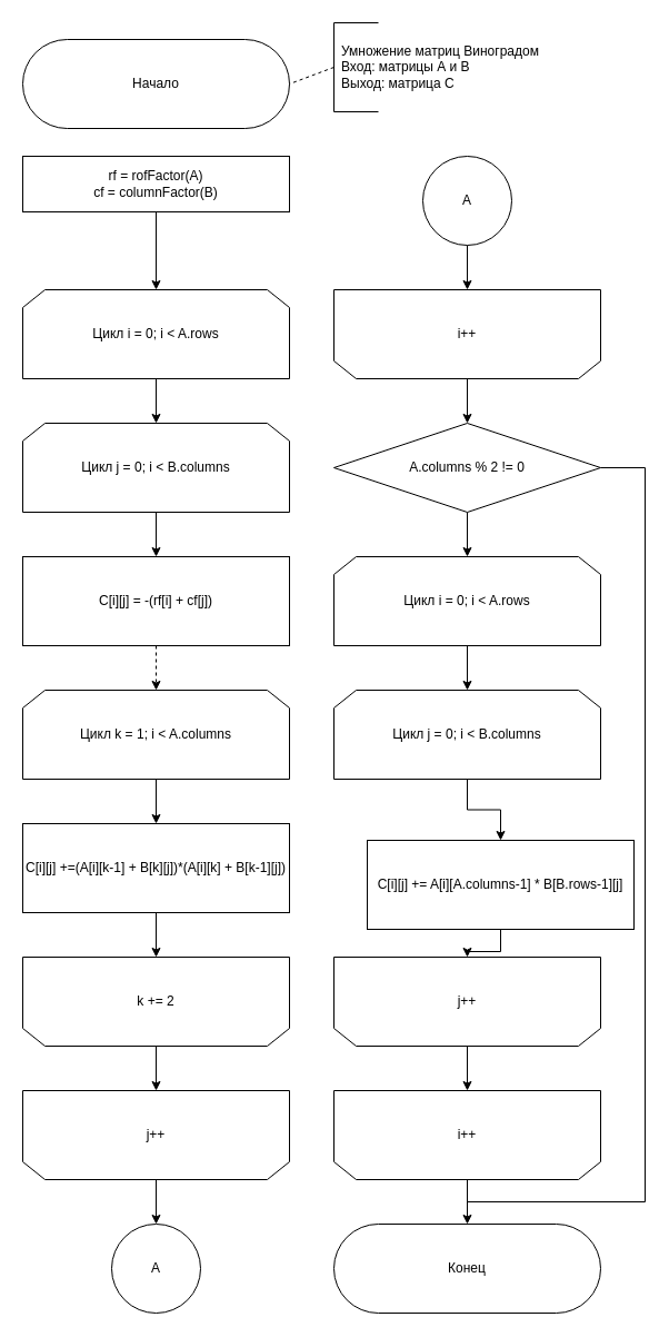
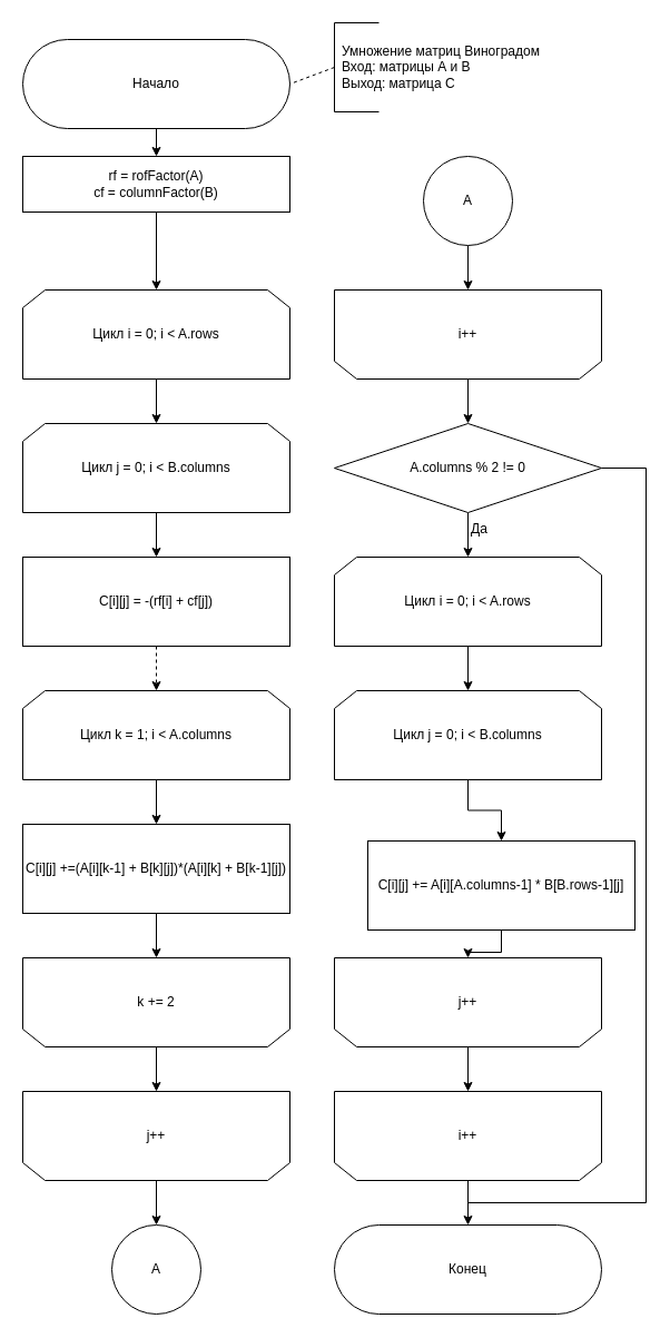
  <mxCell id="0" />
  <mxCell id="1" parent="0" />
+ <mxCell id="2" style="edgeStyle=orthogonalEdgeStyle;rounded=0;orthogonalLoop=1;jettySize=auto;html=1;exitX=0.5;exitY=1;exitDx=0;exitDy=0;entryX=0.5;entryY=0;entryDx=0;entryDy=0;endArrow=classic;endFill=1;" parent="1" source="3" target="24" edge="1"><mxGeometry relative="1" as="geometry" /></mxCell>
  <mxCell id="3" value="Начало" style="rounded=1;whiteSpace=wrap;html=1;shadow=0;arcSize=50;" parent="1" vertex="1"><mxGeometry x="20" y="35" width="240" height="80" as="geometry" /></mxCell>
  <mxCell id="4" style="edgeStyle=orthogonalEdgeStyle;rounded=0;orthogonalLoop=1;jettySize=auto;html=1;exitX=0.5;exitY=1;exitDx=0;exitDy=0;entryX=0.5;entryY=0;entryDx=0;entryDy=0;" parent="1" source="5" target="9" edge="1"><mxGeometry relative="1" as="geometry" /></mxCell>
  <mxCell id="5" value="Цикл i = 0; i &amp;lt; A.rows" style="shape=loopLimit;whiteSpace=wrap;html=1;rounded=0;shadow=0;rotation=0;" parent="1" vertex="1"><mxGeometry x="20" y="260" width="240" height="80" as="geometry" /></mxCell>
  <mxCell id="6" style="orthogonalLoop=1;jettySize=auto;html=1;exitX=0;exitY=0.5;exitDx=0;exitDy=0;exitPerimeter=0;entryX=1;entryY=0.5;entryDx=0;entryDy=0;strokeColor=default;rounded=0;dashed=1;endArrow=none;endFill=0;" parent="1" source="7" target="3" edge="1"><mxGeometry relative="1" as="geometry" /></mxCell>
  <mxCell id="7" value="Умножение матриц Виноградом&lt;br&gt;Вход: матрицы А и B&lt;br&gt;Выход: матрица С" style="strokeWidth=1;html=1;shape=mxgraph.flowchart.annotation_1;align=left;pointerEvents=1;rounded=0;shadow=0;spacingLeft=5;" parent="1" vertex="1"><mxGeometry x="300" y="20" width="40" height="80" as="geometry" /></mxCell>
  <mxCell id="8" style="edgeStyle=orthogonalEdgeStyle;rounded=0;orthogonalLoop=1;jettySize=auto;html=1;entryX=0.5;entryY=0;entryDx=0;entryDy=0;endArrow=classic;endFill=1;" parent="1" source="9" target="22" edge="1"><mxGeometry relative="1" as="geometry" /></mxCell>
  <mxCell id="9" value="Цикл j = 0; i &amp;lt; B.columns" style="shape=loopLimit;whiteSpace=wrap;html=1;rounded=0;shadow=0;rotation=0;" parent="1" vertex="1"><mxGeometry x="20" y="380" width="240" height="80" as="geometry" /></mxCell>
  <mxCell id="10" style="edgeStyle=orthogonalEdgeStyle;rounded=0;orthogonalLoop=1;jettySize=auto;html=1;exitX=0.5;exitY=0;exitDx=0;exitDy=0;" parent="1" source="11" target="20" edge="1"><mxGeometry relative="1" as="geometry" /></mxCell>
  <mxCell id="11" value="k += 2" style="shape=loopLimit;whiteSpace=wrap;rounded=0;shadow=0;rotation=0;perimeter=rectanglePerimeter;html=1;horizontal=1;verticalAlign=middle;direction=west;" parent="1" vertex="1"><mxGeometry x="20" y="860" width="240" height="80" as="geometry" /></mxCell>
  <mxCell id="12" style="edgeStyle=orthogonalEdgeStyle;rounded=0;orthogonalLoop=1;jettySize=auto;html=1;exitX=0.5;exitY=0;exitDx=0;exitDy=0;entryX=0.5;entryY=0;entryDx=0;entryDy=0;endArrow=classic;endFill=1;" parent="1" source="13" target="27" edge="1"><mxGeometry relative="1" as="geometry" /></mxCell>
  <mxCell id="13" value="i++" style="shape=loopLimit;whiteSpace=wrap;rounded=0;shadow=0;rotation=0;perimeter=rectanglePerimeter;html=1;horizontal=1;verticalAlign=middle;direction=west;" parent="1" vertex="1"><mxGeometry x="300" y="260" width="240" height="80" as="geometry" /></mxCell>
  <mxCell id="14" style="edgeStyle=orthogonalEdgeStyle;rounded=0;orthogonalLoop=1;jettySize=auto;html=1;exitX=0.5;exitY=1;exitDx=0;exitDy=0;entryX=0.5;entryY=1;entryDx=0;entryDy=0;" parent="1" source="15" target="11" edge="1"><mxGeometry relative="1" as="geometry" /></mxCell>
  <mxCell id="15" value="C[i][j] +=(A[i][k-1] + B[k][j])*(A[i][k] + B[k-1][j])" style="rounded=0;whiteSpace=wrap;html=1;shadow=0;strokeWidth=1;" parent="1" vertex="1"><mxGeometry x="20" y="740" width="240" height="80" as="geometry" /></mxCell>
  <mxCell id="16" value="Конец" style="rounded=1;whiteSpace=wrap;html=1;shadow=0;arcSize=50;" parent="1" vertex="1"><mxGeometry x="300" y="1100" width="240" height="80" as="geometry" /></mxCell>
  <mxCell id="17" style="edgeStyle=orthogonalEdgeStyle;rounded=0;orthogonalLoop=1;jettySize=auto;html=1;exitX=0.5;exitY=1;exitDx=0;exitDy=0;entryX=0.5;entryY=0;entryDx=0;entryDy=0;" parent="1" source="18" target="15" edge="1"><mxGeometry relative="1" as="geometry" /></mxCell>
  <mxCell id="18" value="Цикл k = 1; i &amp;lt; A.columns" style="shape=loopLimit;whiteSpace=wrap;html=1;rounded=0;shadow=0;rotation=0;" parent="1" vertex="1"><mxGeometry x="20" y="620" width="240" height="80" as="geometry" /></mxCell>
  <mxCell id="19" style="edgeStyle=orthogonalEdgeStyle;rounded=0;orthogonalLoop=1;jettySize=auto;html=1;exitX=0.5;exitY=0;exitDx=0;exitDy=0;entryX=0.5;entryY=0;entryDx=0;entryDy=0;endArrow=classic;endFill=1;" parent="1" source="20" target="39" edge="1"><mxGeometry relative="1" as="geometry" /></mxCell>
  <mxCell id="20" value="j++" style="shape=loopLimit;whiteSpace=wrap;rounded=0;shadow=0;rotation=0;perimeter=rectanglePerimeter;html=1;horizontal=1;verticalAlign=middle;direction=west;" parent="1" vertex="1"><mxGeometry x="20" y="980" width="240" height="80" as="geometry" /></mxCell>
  <mxCell id="21" style="edgeStyle=orthogonalEdgeStyle;rounded=0;orthogonalLoop=1;jettySize=auto;html=1;exitX=0.5;exitY=1;exitDx=0;exitDy=0;entryX=0.5;entryY=0;entryDx=0;entryDy=0;endArrow=classic;endFill=1;dashed=1;" parent="1" source="22" target="18" edge="1"><mxGeometry relative="1" as="geometry" /></mxCell>
  <mxCell id="22" value="C[i][j] = -(rf[i] + cf[j])" style="rounded=0;whiteSpace=wrap;html=1;shadow=0;strokeWidth=1;" parent="1" vertex="1"><mxGeometry x="20" y="500" width="240" height="80" as="geometry" /></mxCell>
  <mxCell id="23" style="edgeStyle=orthogonalEdgeStyle;rounded=0;orthogonalLoop=1;jettySize=auto;html=1;exitX=0.5;exitY=1;exitDx=0;exitDy=0;entryX=0.5;entryY=0;entryDx=0;entryDy=0;endArrow=classic;endFill=1;" parent="1" source="24" target="5" edge="1"><mxGeometry relative="1" as="geometry" /></mxCell>
  <mxCell id="24" value="rf = rofFactor(A)&lt;br&gt;cf = columnFactor(B)" style="rounded=0;whiteSpace=wrap;html=1;shadow=0;strokeWidth=1;" parent="1" vertex="1"><mxGeometry x="20" y="140" width="240" height="50" as="geometry" /></mxCell>
  <mxCell id="25" style="edgeStyle=orthogonalEdgeStyle;rounded=0;orthogonalLoop=1;jettySize=auto;html=1;exitX=1;exitY=0.5;exitDx=0;exitDy=0;endArrow=none;endFill=0;" parent="1" source="27" edge="1"><mxGeometry relative="1" as="geometry"><mxPoint x="420" y="1080" as="targetPoint" /><Array as="points"><mxPoint x="580" y="420" /><mxPoint x="580" y="1080" /></Array></mxGeometry></mxCell>
  <mxCell id="26" style="edgeStyle=orthogonalEdgeStyle;rounded=0;orthogonalLoop=1;jettySize=auto;html=1;exitX=0.5;exitY=1;exitDx=0;exitDy=0;endArrow=classic;endFill=1;startArrow=none;startFill=0;" parent="1" source="27" target="29" edge="1"><mxGeometry relative="1" as="geometry" /></mxCell>
  <mxCell id="27" value="A.columns % 2 != 0" style="rhombus;whiteSpace=wrap;html=1;rounded=0;shadow=0;" parent="1" vertex="1"><mxGeometry x="300" y="380" width="240" height="80" as="geometry" /></mxCell>
  <mxCell id="28" style="edgeStyle=orthogonalEdgeStyle;rounded=0;orthogonalLoop=1;jettySize=auto;html=1;exitX=0.5;exitY=1;exitDx=0;exitDy=0;entryX=0.5;entryY=0;entryDx=0;entryDy=0;" parent="1" source="29" target="31" edge="1"><mxGeometry relative="1" as="geometry" /></mxCell>
  <mxCell id="29" value="Цикл i = 0; i &amp;lt; A.rows" style="shape=loopLimit;whiteSpace=wrap;html=1;rounded=0;shadow=0;rotation=0;" parent="1" vertex="1"><mxGeometry x="300" y="500" width="240" height="80" as="geometry" /></mxCell>
  <mxCell id="30" style="edgeStyle=orthogonalEdgeStyle;rounded=0;orthogonalLoop=1;jettySize=auto;html=1;exitX=0.5;exitY=1;exitDx=0;exitDy=0;entryX=0.5;entryY=0;entryDx=0;entryDy=0;endArrow=classic;endFill=1;" parent="1" source="31" target="33" edge="1"><mxGeometry relative="1" as="geometry" /></mxCell>
  <mxCell id="31" value="Цикл j = 0; i &amp;lt; B.columns" style="shape=loopLimit;whiteSpace=wrap;html=1;rounded=0;shadow=0;rotation=0;" parent="1" vertex="1"><mxGeometry x="300" y="620" width="240" height="80" as="geometry" /></mxCell>
  <mxCell id="32" style="edgeStyle=orthogonalEdgeStyle;rounded=0;orthogonalLoop=1;jettySize=auto;html=1;entryX=0.5;entryY=1;entryDx=0;entryDy=0;endArrow=classic;endFill=1;" parent="1" source="33" target="37" edge="1"><mxGeometry relative="1" as="geometry" /></mxCell>
  <mxCell id="33" value="C[i][j] += A[i][A.columns-1] * B[B.rows-1][j]" style="rounded=0;whiteSpace=wrap;html=1;shadow=0;strokeWidth=1;" parent="1" vertex="1"><mxGeometry x="330" y="755" width="240" height="80" as="geometry" /></mxCell>
  <mxCell id="34" style="edgeStyle=orthogonalEdgeStyle;rounded=0;orthogonalLoop=1;jettySize=auto;html=1;entryX=0.5;entryY=0;entryDx=0;entryDy=0;" parent="1" source="35" target="16" edge="1"><mxGeometry relative="1" as="geometry" /></mxCell>
  <mxCell id="35" value="i++" style="shape=loopLimit;whiteSpace=wrap;rounded=0;shadow=0;rotation=0;perimeter=rectanglePerimeter;html=1;horizontal=1;verticalAlign=middle;direction=west;" parent="1" vertex="1"><mxGeometry x="300" y="980" width="240" height="80" as="geometry" /></mxCell>
  <mxCell id="36" style="edgeStyle=orthogonalEdgeStyle;rounded=0;orthogonalLoop=1;jettySize=auto;html=1;exitX=0.5;exitY=0;exitDx=0;exitDy=0;entryX=0.5;entryY=1;entryDx=0;entryDy=0;" parent="1" source="37" target="35" edge="1"><mxGeometry relative="1" as="geometry" /></mxCell>
  <mxCell id="37" value="j++" style="shape=loopLimit;whiteSpace=wrap;rounded=0;shadow=0;rotation=0;perimeter=rectanglePerimeter;html=1;horizontal=1;verticalAlign=middle;direction=west;" parent="1" vertex="1"><mxGeometry x="300" y="860" width="240" height="80" as="geometry" /></mxCell>
+ <mxCell id="38" value="Да" style="text;html=1;align=center;verticalAlign=middle;resizable=0;points=[];autosize=1;strokeColor=none;fillColor=none;" parent="1" vertex="1"><mxGeometry x="410" y="460" width="40" height="30" as="geometry" /></mxCell>
  <mxCell id="39" value="А" style="ellipse;whiteSpace=wrap;html=1;aspect=fixed;" parent="1" vertex="1"><mxGeometry x="100" y="1100" width="80" height="80" as="geometry" /></mxCell>
  <mxCell id="40" style="edgeStyle=orthogonalEdgeStyle;rounded=0;orthogonalLoop=1;jettySize=auto;html=1;exitX=0.5;exitY=1;exitDx=0;exitDy=0;entryX=0.5;entryY=1;entryDx=0;entryDy=0;endArrow=classic;endFill=1;" parent="1" source="41" target="13" edge="1"><mxGeometry relative="1" as="geometry" /></mxCell>
  <mxCell id="41" value="А" style="ellipse;whiteSpace=wrap;html=1;aspect=fixed;" parent="1" vertex="1"><mxGeometry x="380" y="140" width="80" height="80" as="geometry" /></mxCell>
